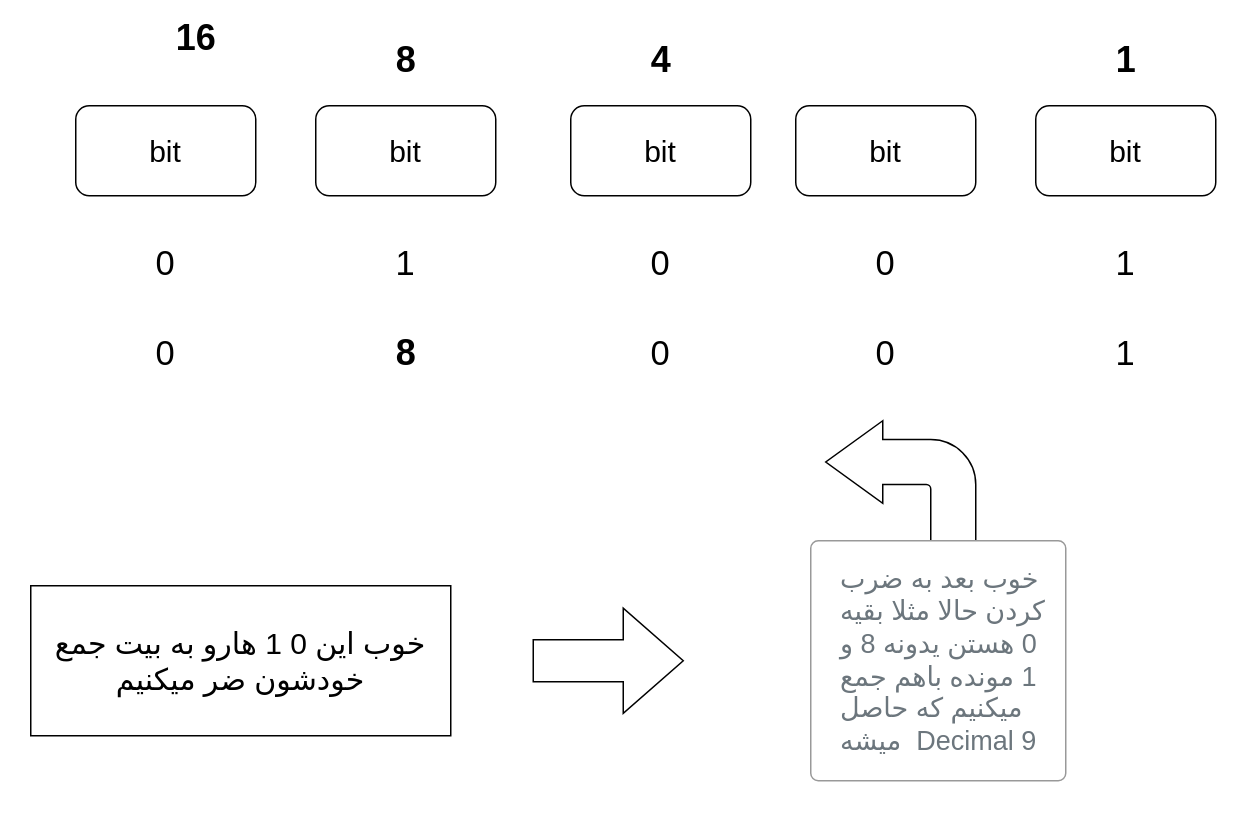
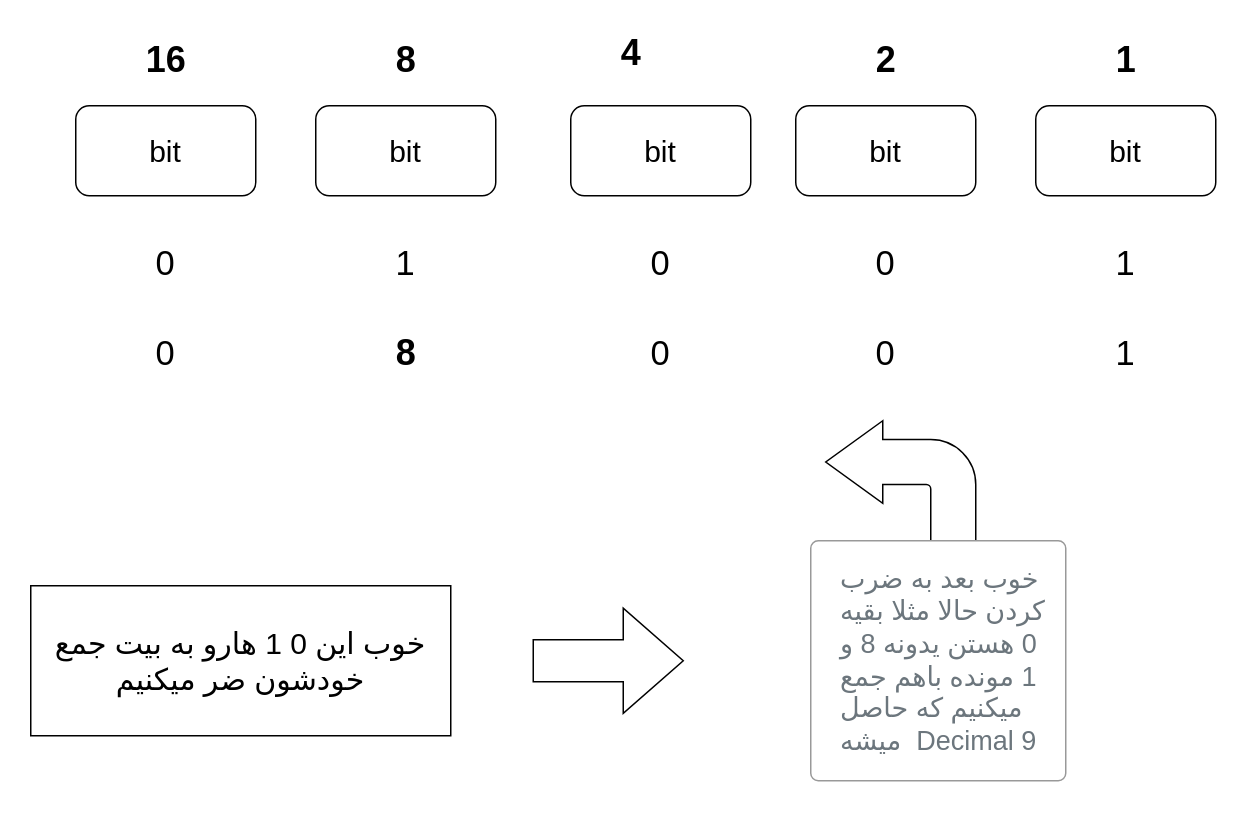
  <mxCell id="0" />
  <mxCell id="1" parent="0" />
  <mxCell id="2" value="" style="html=1;shadow=0;dashed=0;align=center;verticalAlign=middle;shape=mxgraph.arrows2.bendArrow;dy=15;dx=38;notch=0;arrowHead=55;rounded=1;flipH=1;" vertex="1" parent="1"><mxGeometry x="550" y="280" width="100" height="80" as="geometry" /></mxCell>
  <mxCell id="3" value="&lt;font style=&quot;font-size: 20px;&quot;&gt;bit&lt;/font&gt;" style="rounded=1;whiteSpace=wrap;html=1;" vertex="1" parent="1"><mxGeometry x="690" y="70" width="120" height="60" as="geometry" /></mxCell>
  <mxCell id="4" value="1" style="text;strokeColor=none;fillColor=none;html=1;fontSize=24;fontStyle=1;verticalAlign=middle;align=center;" vertex="1" parent="1"><mxGeometry x="700" y="20" width="100" height="40" as="geometry" /></mxCell>
- <mxCell id="6" value="4" style="text;strokeColor=none;fillColor=none;html=1;fontSize=24;fontStyle=1;verticalAlign=middle;align=center;" vertex="1" parent="1"><mxGeometry x="390" y="20" width="100" height="40" as="geometry" /></mxCell>
+ <mxCell id="5" value="2" style="text;strokeColor=none;fillColor=none;html=1;fontSize=24;fontStyle=1;verticalAlign=middle;align=center;" vertex="1" parent="1"><mxGeometry x="540" y="20" width="100" height="40" as="geometry" /></mxCell>
+ <mxCell id="6" value="4" style="text;strokeColor=none;fillColor=none;html=1;fontSize=24;fontStyle=1;verticalAlign=middle;align=center;" vertex="1" parent="1"><mxGeometry x="370" y="15" width="100" height="40" as="geometry" /></mxCell>
  <mxCell id="7" value="8" style="text;strokeColor=none;fillColor=none;html=1;fontSize=24;fontStyle=1;verticalAlign=middle;align=center;" vertex="1" parent="1"><mxGeometry x="220" y="20" width="100" height="40" as="geometry" /></mxCell>
- <mxCell id="8" value="16" style="text;strokeColor=none;fillColor=none;html=1;fontSize=24;fontStyle=1;verticalAlign=middle;align=center;" vertex="1" parent="1"><mxGeometry x="80" y="5" width="100" height="40" as="geometry" /></mxCell>
+ <mxCell id="8" value="16" style="text;strokeColor=none;fillColor=none;html=1;fontSize=24;fontStyle=1;verticalAlign=middle;align=center;" vertex="1" parent="1"><mxGeometry x="60" y="20" width="100" height="40" as="geometry" /></mxCell>
  <mxCell id="9" value="&lt;font style=&quot;font-size: 20px;&quot;&gt;bit&lt;/font&gt;" style="rounded=1;whiteSpace=wrap;html=1;" vertex="1" parent="1"><mxGeometry x="530" y="70" width="120" height="60" as="geometry" /></mxCell>
  <mxCell id="10" value="&lt;font style=&quot;font-size: 20px;&quot;&gt;bit&lt;/font&gt;" style="rounded=1;whiteSpace=wrap;html=1;" vertex="1" parent="1"><mxGeometry x="50" y="70" width="120" height="60" as="geometry" /></mxCell>
  <mxCell id="11" value="&lt;font style=&quot;font-size: 20px;&quot;&gt;bit&lt;/font&gt;" style="rounded=1;whiteSpace=wrap;html=1;" vertex="1" parent="1"><mxGeometry x="210" y="70" width="120" height="60" as="geometry" /></mxCell>
  <mxCell id="12" value="&lt;font style=&quot;font-size: 20px;&quot;&gt;bit&lt;/font&gt;" style="rounded=1;whiteSpace=wrap;html=1;" vertex="1" parent="1"><mxGeometry x="380" y="70" width="120" height="60" as="geometry" /></mxCell>
  <mxCell id="13" value="&lt;font style=&quot;font-size: 23px;&quot;&gt;0&lt;/font&gt;" style="text;html=1;align=center;verticalAlign=middle;whiteSpace=wrap;rounded=0;" vertex="1" parent="1"><mxGeometry x="410" y="160" width="60" height="30" as="geometry" /></mxCell>
  <mxCell id="14" value="&lt;font style=&quot;font-size: 23px;&quot;&gt;0&lt;/font&gt;" style="text;html=1;align=center;verticalAlign=middle;whiteSpace=wrap;rounded=0;" vertex="1" parent="1"><mxGeometry x="560" y="160" width="60" height="30" as="geometry" /></mxCell>
  <mxCell id="15" value="&lt;font style=&quot;font-size: 23px;&quot;&gt;0&lt;/font&gt;" style="text;html=1;align=center;verticalAlign=middle;whiteSpace=wrap;rounded=0;" vertex="1" parent="1"><mxGeometry x="80" y="160" width="60" height="30" as="geometry" /></mxCell>
  <mxCell id="16" value="&lt;font style=&quot;font-size: 23px;&quot;&gt;1&lt;/font&gt;" style="text;html=1;align=center;verticalAlign=middle;whiteSpace=wrap;rounded=0;" vertex="1" parent="1"><mxGeometry x="240" y="160" width="60" height="30" as="geometry" /></mxCell>
  <mxCell id="17" value="&lt;font style=&quot;font-size: 23px;&quot;&gt;1&lt;/font&gt;" style="text;html=1;align=center;verticalAlign=middle;whiteSpace=wrap;rounded=0;" vertex="1" parent="1"><mxGeometry x="720" y="160" width="60" height="30" as="geometry" /></mxCell>
  <mxCell id="18" value="" style="group" vertex="1" connectable="0" parent="1"><mxGeometry x="20" y="390" width="280" height="100" as="geometry" /></mxCell>
  <mxCell id="19" value="" style="rounded=0;whiteSpace=wrap;html=1;" vertex="1" parent="18"><mxGeometry width="280" height="100" as="geometry" /></mxCell>
  <mxCell id="20" value="&lt;font style=&quot;font-size: 20px;&quot;&gt;خوب این 0 1 هارو به بیت جمع خودشون ضر میکنیم&lt;/font&gt;" style="text;html=1;align=center;verticalAlign=middle;whiteSpace=wrap;rounded=0;" vertex="1" parent="18"><mxGeometry y="10" width="280" height="80" as="geometry" /></mxCell>
  <mxCell id="21" value="&lt;font style=&quot;font-size: 23px;&quot;&gt;1&lt;/font&gt;" style="text;html=1;align=center;verticalAlign=middle;whiteSpace=wrap;rounded=0;" vertex="1" parent="1"><mxGeometry x="720" y="220" width="60" height="30" as="geometry" /></mxCell>
  <mxCell id="22" value="&lt;font style=&quot;font-size: 23px;&quot;&gt;0&lt;/font&gt;" style="text;html=1;align=center;verticalAlign=middle;whiteSpace=wrap;rounded=0;" vertex="1" parent="1"><mxGeometry x="560" y="220" width="60" height="30" as="geometry" /></mxCell>
  <mxCell id="23" value="&lt;font style=&quot;font-size: 23px;&quot;&gt;0&lt;/font&gt;" style="text;html=1;align=center;verticalAlign=middle;whiteSpace=wrap;rounded=0;" vertex="1" parent="1"><mxGeometry x="410" y="220" width="60" height="30" as="geometry" /></mxCell>
  <mxCell id="24" value="8" style="text;strokeColor=none;fillColor=none;html=1;fontSize=24;fontStyle=1;verticalAlign=middle;align=center;" vertex="1" parent="1"><mxGeometry x="220" y="215" width="100" height="40" as="geometry" /></mxCell>
  <mxCell id="25" value="&lt;font style=&quot;font-size: 23px;&quot;&gt;0&lt;/font&gt;" style="text;html=1;align=center;verticalAlign=middle;whiteSpace=wrap;rounded=0;" vertex="1" parent="1"><mxGeometry x="80" y="220" width="60" height="30" as="geometry" /></mxCell>
  <mxCell id="26" value="&lt;font style=&quot;font-size: 18px;&quot;&gt;خوب بعد به ضرب کردن حالا مثلا بقیه 0 هستن یدونه 8 و 1 مونده باهم جمع میکنیم که حاصل میشه&amp;nbsp; Decimal 9&lt;/font&gt;" style="html=1;shadow=0;dashed=0;shape=mxgraph.bootstrap.rrect;rSize=5;strokeColor=#999999;strokeWidth=1;fillColor=#FFFFFF;fontColor=#6C767D;whiteSpace=wrap;align=left;verticalAlign=middle;spacingLeft=10;fontSize=14;spacing=10;" vertex="1" parent="1"><mxGeometry x="540" y="360" width="170" height="160" as="geometry" /></mxCell>
  <mxCell id="27" value="" style="html=1;shadow=0;dashed=0;align=center;verticalAlign=middle;shape=mxgraph.arrows2.arrow;dy=0.6;dx=40;notch=0;" vertex="1" parent="1"><mxGeometry x="355" y="405" width="100" height="70" as="geometry" /></mxCell>
